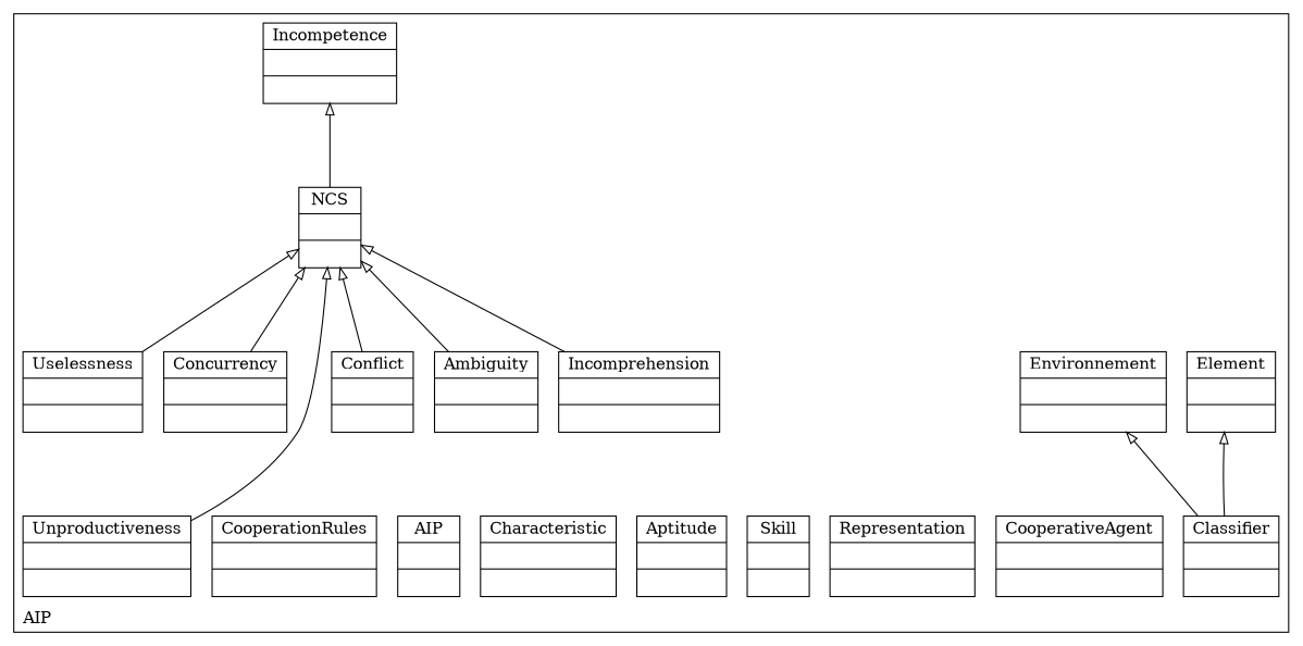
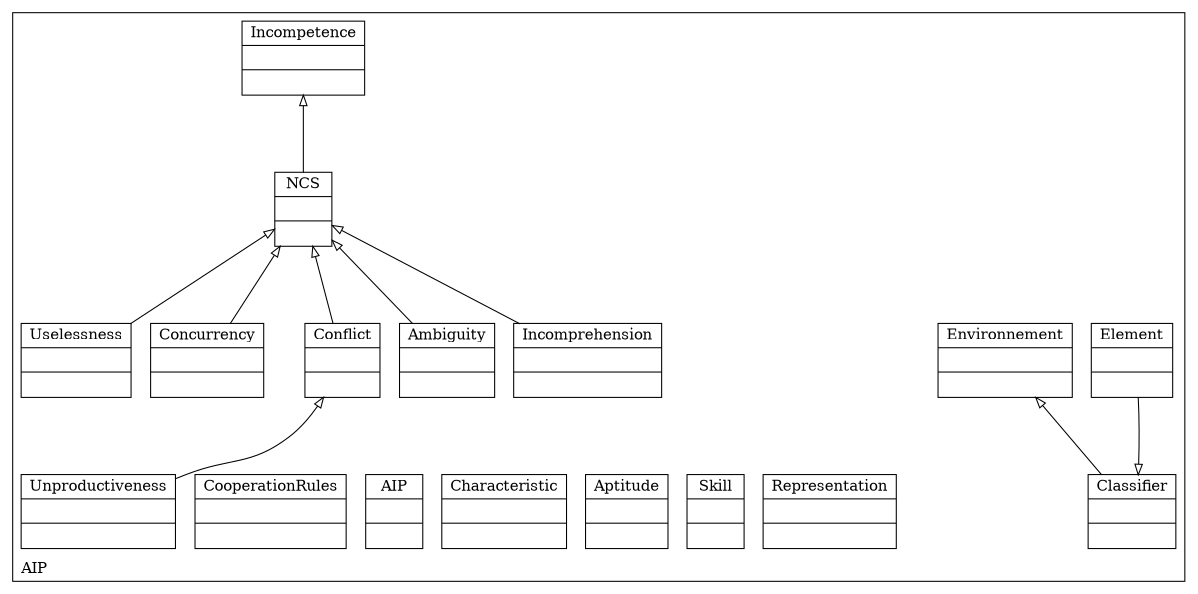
  digraph {
    compound=true
    labeljust=l
    labelloc=t
    nodeSep=0.75
    rankdir=BT
    node [shape=record]
    edge [arrowhead=onormal constraint=true group=NCS minlen=2]
    n1 [label="{Classifier| | }"]
    n2 [label="{Environnement| | }"]
    n3 [label="{Element| | }"]
-   n4 [label="{CooperativeAgent| | }"]
    n5 [label="{Representation| | }"]
    n6 [label="{Skill| | }"]
    n7 [label="{Aptitude| | }"]
    n8 [label="{Characteristic| | }"]
    n9 [label="{AIP| | }"]
    n10 [label="{CooperationRules| | }"]
    n11 [label="{NCS| | }"]
    n12 [label="{Incomprehension| | }"]
    n13 [label="{Ambiguity| | }"]
    n14 [label="{Incompetence| | }"]
    n15 [label="{Unproductiveness| | }"]
    n16 [label="{Concurrency| | }"]
    n17 [label="{Conflict| | }"]
    n18 [label="{Uselessness| | }"]
    subgraph cluster_1 {
      color=black
      label=AIP
      n1
      n2
      n3
-     n4
      n5
      n6
      n7
      n8
      n9
      n10
      n11
      n12
      n13
      n14
      n15
      n16
      n17
      n18
    }
    n1 -> n2 [group=Classifier]
-   n1 -> n3 [group=Classifier]
+   n3 -> n1 [group=Classifier]
    n11 -> n14
    n12 -> n11
    n13 -> n11
-   n15 -> n11
+   n15 -> n17
    n16 -> n11
    n17 -> n11
    n18 -> n11
  }
